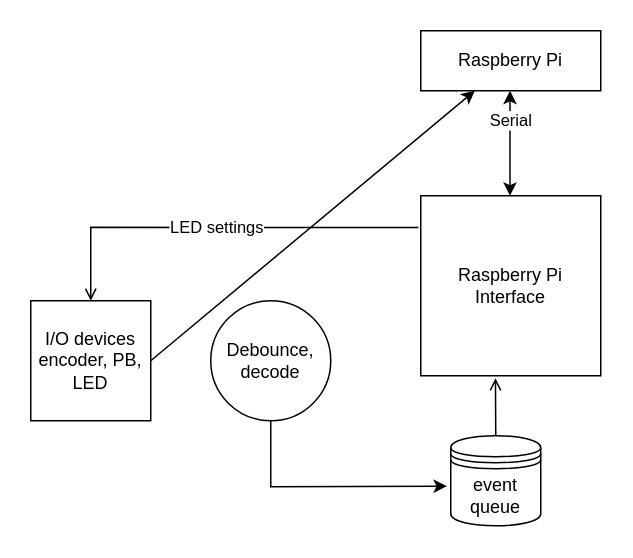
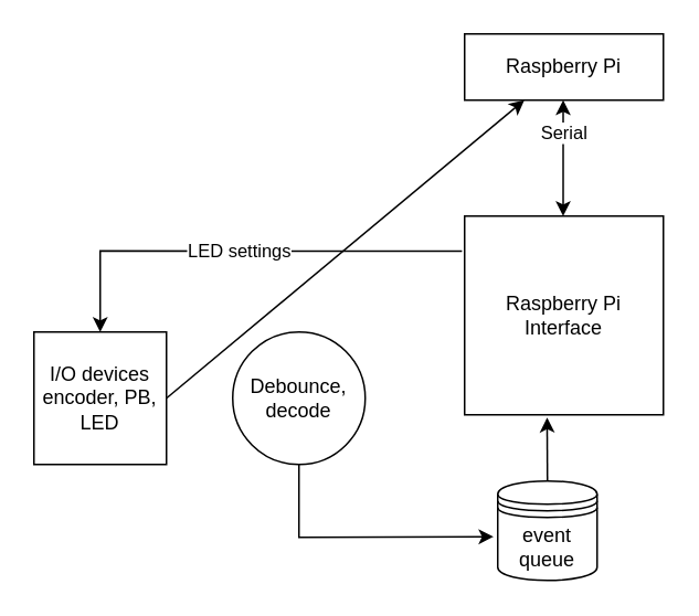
  <mxCell id="0" />
  <mxCell id="1" parent="0" />
  <mxCell id="2" value="I/O devices&lt;br&gt;encoder, PB, LED" style="whiteSpace=wrap;html=1;aspect=fixed;" parent="1" vertex="1"><mxGeometry x="20" y="200" width="80" height="80" as="geometry" /></mxCell>
  <mxCell id="3" value="Debounce, decode" style="ellipse;whiteSpace=wrap;html=1;aspect=fixed;" parent="1" vertex="1"><mxGeometry x="140" y="200" width="80" height="80" as="geometry" /></mxCell>
  <mxCell id="4" value="event queue" style="shape=datastore;whiteSpace=wrap;html=1;" parent="1" vertex="1"><mxGeometry x="300" y="290" width="60" height="60" as="geometry" /></mxCell>
  <mxCell id="5" value="Raspberry Pi Interface" style="whiteSpace=wrap;html=1;aspect=fixed;" parent="1" vertex="1"><mxGeometry x="280" y="130" width="120" height="120" as="geometry" /></mxCell>
  <mxCell id="6" value="Serial" style="endArrow=classic;startArrow=classic;html=1;rounded=0;" parent="1" edge="1"><mxGeometry x="0.429" width="50" height="50" relative="1" as="geometry"><mxPoint x="339.5" y="130" as="sourcePoint" /><mxPoint x="339.5" y="60" as="targetPoint" /><mxPoint as="offset" /></mxGeometry></mxCell>
  <mxCell id="7" value="" style="endArrow=classic;html=1;rounded=0;exitX=1;exitY=0.5;exitDx=0;exitDy=0;" parent="1" source="2" target="11" edge="1"><mxGeometry width="50" height="50" relative="1" as="geometry"><mxPoint x="210" y="150" as="sourcePoint" /><mxPoint x="260" y="100" as="targetPoint" /></mxGeometry></mxCell>
  <mxCell id="8" value="" style="endArrow=classic;html=1;rounded=0;exitX=0.5;exitY=1;exitDx=0;exitDy=0;entryX=-0.042;entryY=0.56;entryDx=0;entryDy=0;entryPerimeter=0;" parent="1" source="3" target="4" edge="1"><mxGeometry width="50" height="50" relative="1" as="geometry"><mxPoint x="210" y="150" as="sourcePoint" /><mxPoint x="260" y="100" as="targetPoint" /><Array as="points"><mxPoint x="180" y="324" /></Array></mxGeometry></mxCell>
- <mxCell id="9" value="" style="endArrow=open;html=1;rounded=0;exitX=0.5;exitY=0;exitDx=0;exitDy=0;entryX=0.415;entryY=1.014;entryDx=0;entryDy=0;entryPerimeter=0;" parent="1" source="4" target="5" edge="1"><mxGeometry width="50" height="50" relative="1" as="geometry"><mxPoint x="210" y="150" as="sourcePoint" /><mxPoint x="260" y="100" as="targetPoint" /></mxGeometry></mxCell>
- <mxCell id="10" value="LED settings" style="endArrow=open;html=1;rounded=0;exitX=-0.013;exitY=0.177;exitDx=0;exitDy=0;exitPerimeter=0;entryX=0.5;entryY=0;entryDx=0;entryDy=0;" parent="1" source="5" target="2" edge="1"><mxGeometry width="50" height="50" relative="1" as="geometry"><mxPoint x="210" y="150" as="sourcePoint" /><mxPoint x="60" y="150" as="targetPoint" /><Array as="points"><mxPoint x="60" y="151" /></Array></mxGeometry></mxCell>
+ <mxCell id="9" value="" style="endArrow=classic;html=1;rounded=0;exitX=0.5;exitY=0;exitDx=0;exitDy=0;entryX=0.415;entryY=1.014;entryDx=0;entryDy=0;entryPerimeter=0;" parent="1" source="4" target="5" edge="1"><mxGeometry width="50" height="50" relative="1" as="geometry"><mxPoint x="210" y="150" as="sourcePoint" /><mxPoint x="260" y="100" as="targetPoint" /></mxGeometry></mxCell>
+ <mxCell id="10" value="LED settings" style="endArrow=classic;html=1;rounded=0;exitX=-0.013;exitY=0.177;exitDx=0;exitDy=0;exitPerimeter=0;entryX=0.5;entryY=0;entryDx=0;entryDy=0;" parent="1" source="5" target="2" edge="1"><mxGeometry width="50" height="50" relative="1" as="geometry"><mxPoint x="210" y="150" as="sourcePoint" /><mxPoint x="60" y="150" as="targetPoint" /><Array as="points"><mxPoint x="60" y="151" /></Array></mxGeometry></mxCell>
  <mxCell id="11" value="Raspberry Pi" style="rounded=0;whiteSpace=wrap;html=1;" parent="1" vertex="1"><mxGeometry x="280" y="20" width="120" height="40" as="geometry" /></mxCell>
